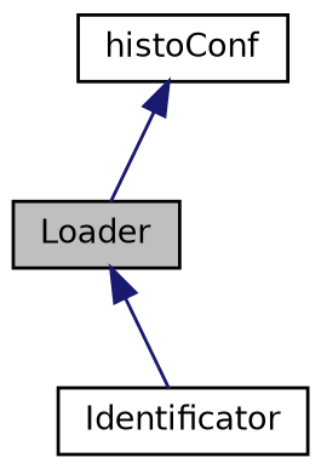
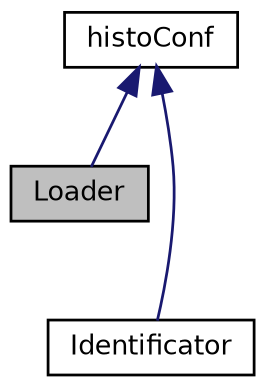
  digraph {
    node [color=black fillcolor=white fontname=Helvetica fontsize=10 shape=record style=filled]
    edge [color=midnightblue dir=back fontname=Helvetica fontsize=10 labelfontname=Helvetica labelfontsize=10 style=solid]
    n1 [fillcolor=grey75 fontcolor=black height=0.2 label=Loader width=0.4]
    n2 [height=0.2 label=Identificator width=0.4]
    n3 [height=0.2 label=histoConf width=0.4]
-   n1 -> n2
+   n3 -> n2
    n3 -> n1
  }
